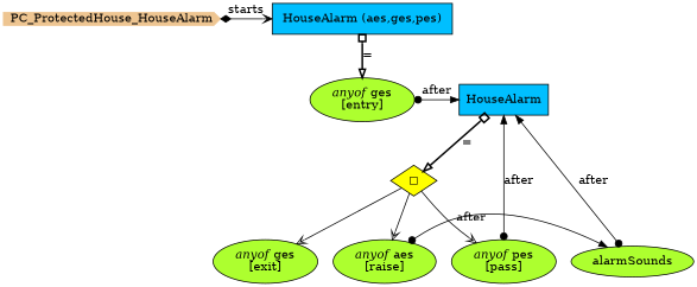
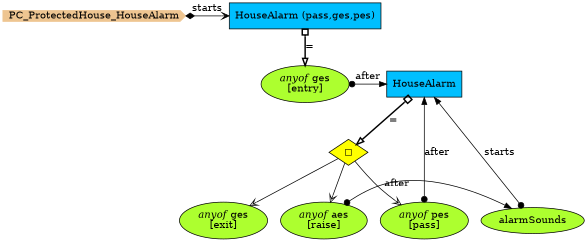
  digraph {
    fontname="DejaVu Serif"
    node [fontname="DejaVu Serif" shape=ellipse style=filled fillcolor=greenyellow]
    edge [arrowtail=dot dir=both fontname="DejaVu Serif"]
    n1 [color=burlywood2 height=.2 label=PC_ProtectedHouse_HouseAlarm shape=cds width=.2 fillcolor=""]
-   n2 [fillcolor=deepskyblue label="HouseAlarm (aes,ges,pes)" shape=box]
+   n2 [fillcolor=deepskyblue label="HouseAlarm (pass,ges,pes)" shape=box]
    n3 [fillcolor=deepskyblue label=HouseAlarm shape=box]
    n4 [label=<<I>anyof</I> ges<br/>[entry]>]
    n5 [label=alarmSounds]
    n6 [label=<<I>anyof</I> aes<br/>[raise]>]
    n7 [fillcolor=yellow label="◻︎" shape=diamond]
    n8 [label=<<I>anyof</I> ges<br/>[exit]>]
    n9 [label=<<I>anyof</I> pes<br/>[pass]>]
    subgraph sub_1 {
      rank=min
      n1
      n2
    }
    subgraph sub_2 {
      rank=same
      n3
      n4
    }
    subgraph sub_3 {
      rank=same
      n5
      n6
    }
    n1 -> n2 [arrowhead=open arrowtail=diamond label=starts]
    n2 -> n4 [arrowhead=onormal arrowtail=obox label="=" penwidth=2]
    n3 -> n7 [arrowhead=onormal arrowtail=obox label="=" penwidth=2]
    n4 -> n3 [label=after]
-   n5 -> n3 [label=after]
+   n5 -> n3 [label=starts]
    n6 -> n5 [label=after]
    n7 -> n6 [arrowhead=vee fillcolor=white arrowtail="" dir=""]
    n7 -> n8 [arrowhead=vee fillcolor=white arrowtail="" dir=""]
    n7 -> n9 [arrowhead=vee fillcolor=white arrowtail="" dir=""]
    n9 -> n3 [label=after]
  }
